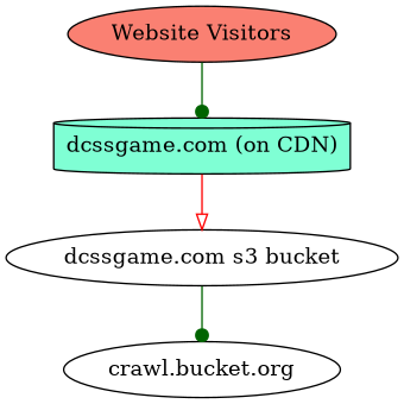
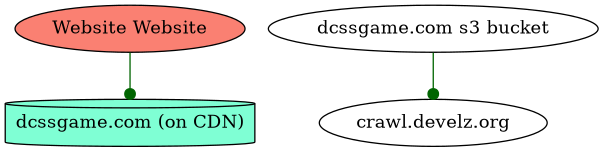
  digraph {
    node [fillcolor=white shape=ellipse style=filled]
    edge [arrowhead=dot color=darkgreen]
-   n1 [fillcolor=salmon label="Website Visitors"]
+   n1 [fillcolor=salmon label="Website Website"]
    n2 [fillcolor=aquamarine label="dcssgame.com (on CDN)" shape=cylinder]
    n3 [label="dcssgame.com s3 bucket"]
-   n4 [label="crawl.bucket.org"]
+   n4 [label="crawl.develz.org"]
    n1 -> n2
-   n2 -> n3 [arrowhead=onormal color=red]
    n3 -> n4
  }
